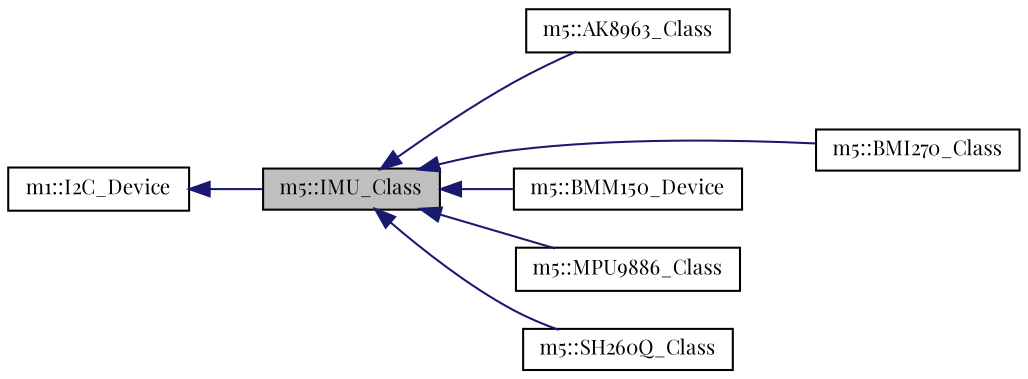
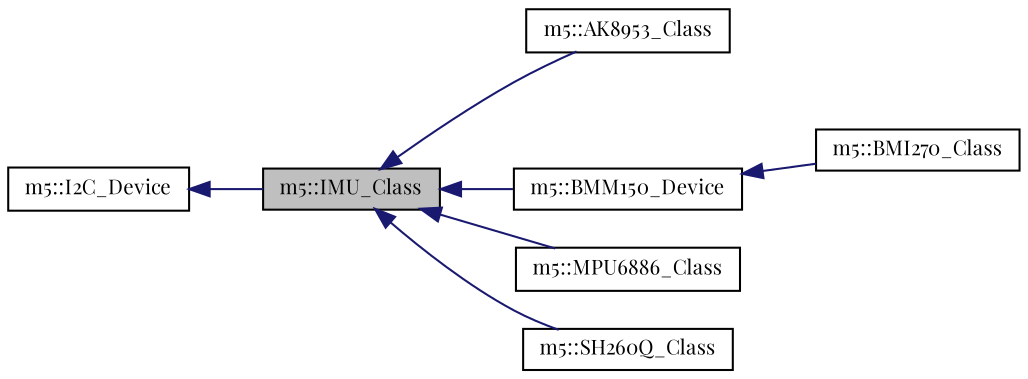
  digraph {
    fontname="Playfair Display"
    rankdir=LR
    node [color=black fillcolor=white fontname="Playfair Display" fontsize=10 shape=record style=filled]
    edge [color=midnightblue dir=back fontname="Playfair Display" fontsize=10 labelfontname=Helvetica labelfontsize=10 style=solid]
    n1 [fillcolor=grey75 fontcolor=black height=0.2 label="m5::IMU_Class" width=0.4]
-   n2 [height=0.2 label="m5::AK8963_Class" width=0.4]
+   n2 [height=0.2 label="m5::AK8953_Class" width=0.4]
    n3 [height=0.2 label="m5::BMI270_Class" width=0.4]
    n4 [height=0.2 label="m5::BMM150_Device" width=0.4]
-   n5 [height=0.2 label="m5::MPU9886_Class" width=0.4]
+   n5 [height=0.2 label="m5::MPU6886_Class" width=0.4]
    n6 [height=0.2 label="m5::SH260Q_Class" width=0.4]
-   n7 [height=0.2 label="m1::I2C_Device" width=0.4]
+   n7 [height=0.2 label="m5::I2C_Device" width=0.4]
    n1 -> n2
-   n1 -> n3
+   n4 -> n3
    n1 -> n4
    n1 -> n5
    n1 -> n6
    n7 -> n1
  }
